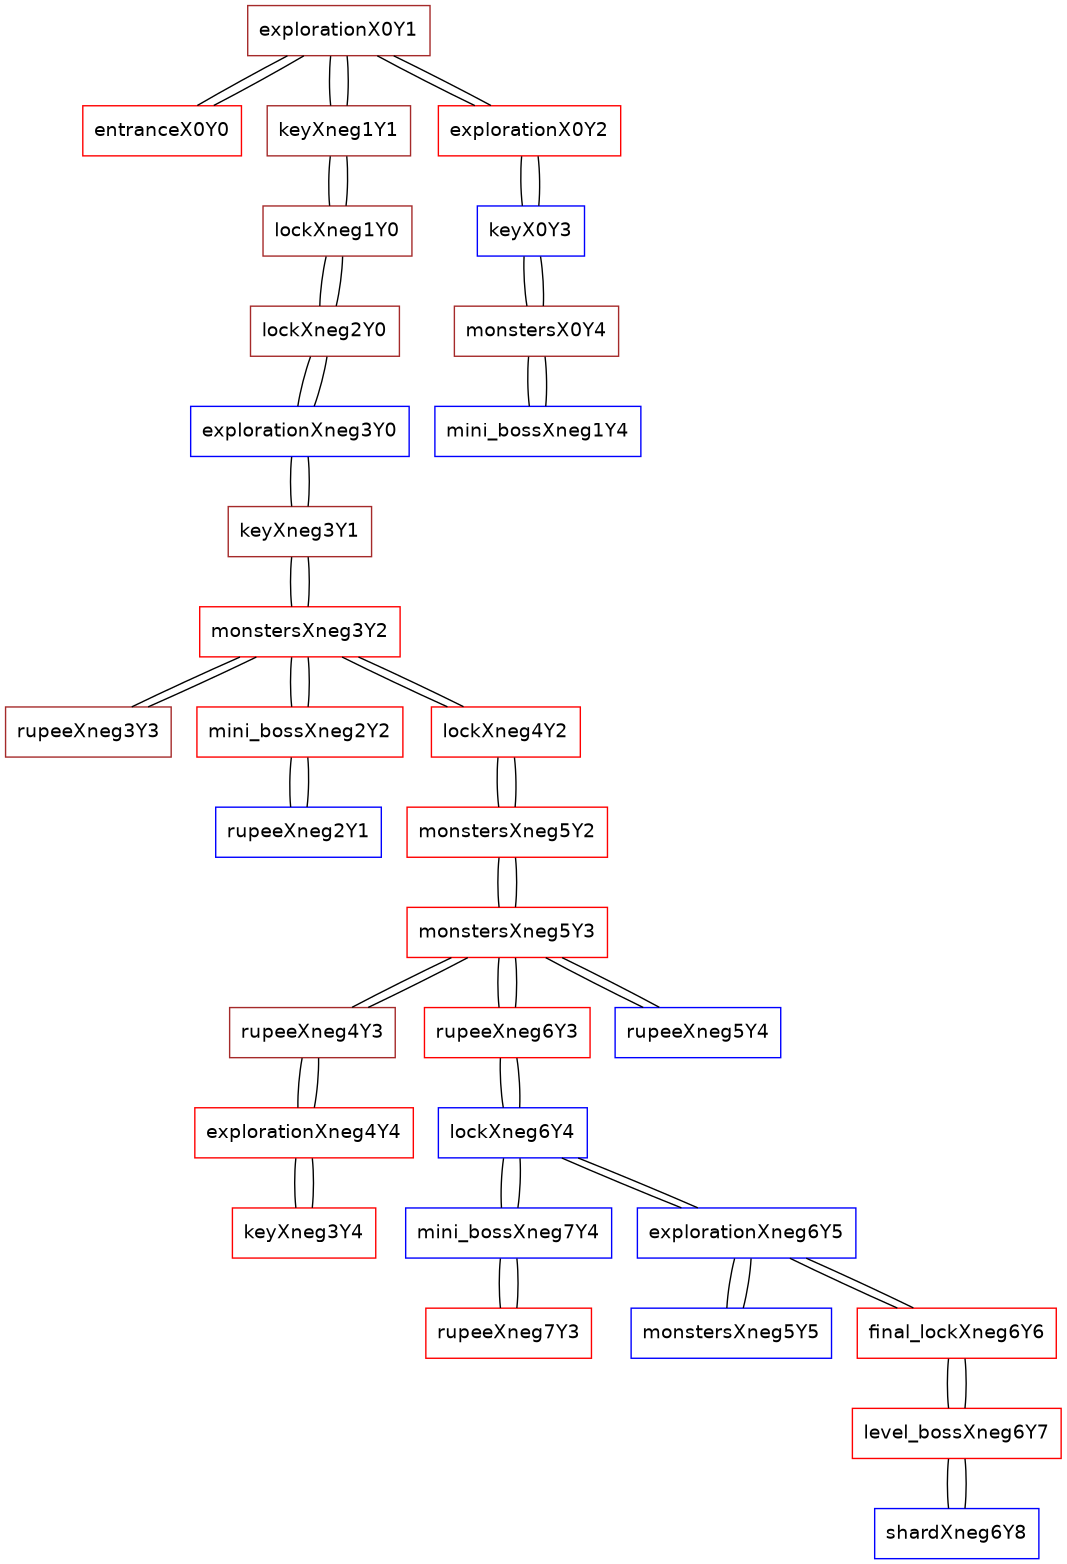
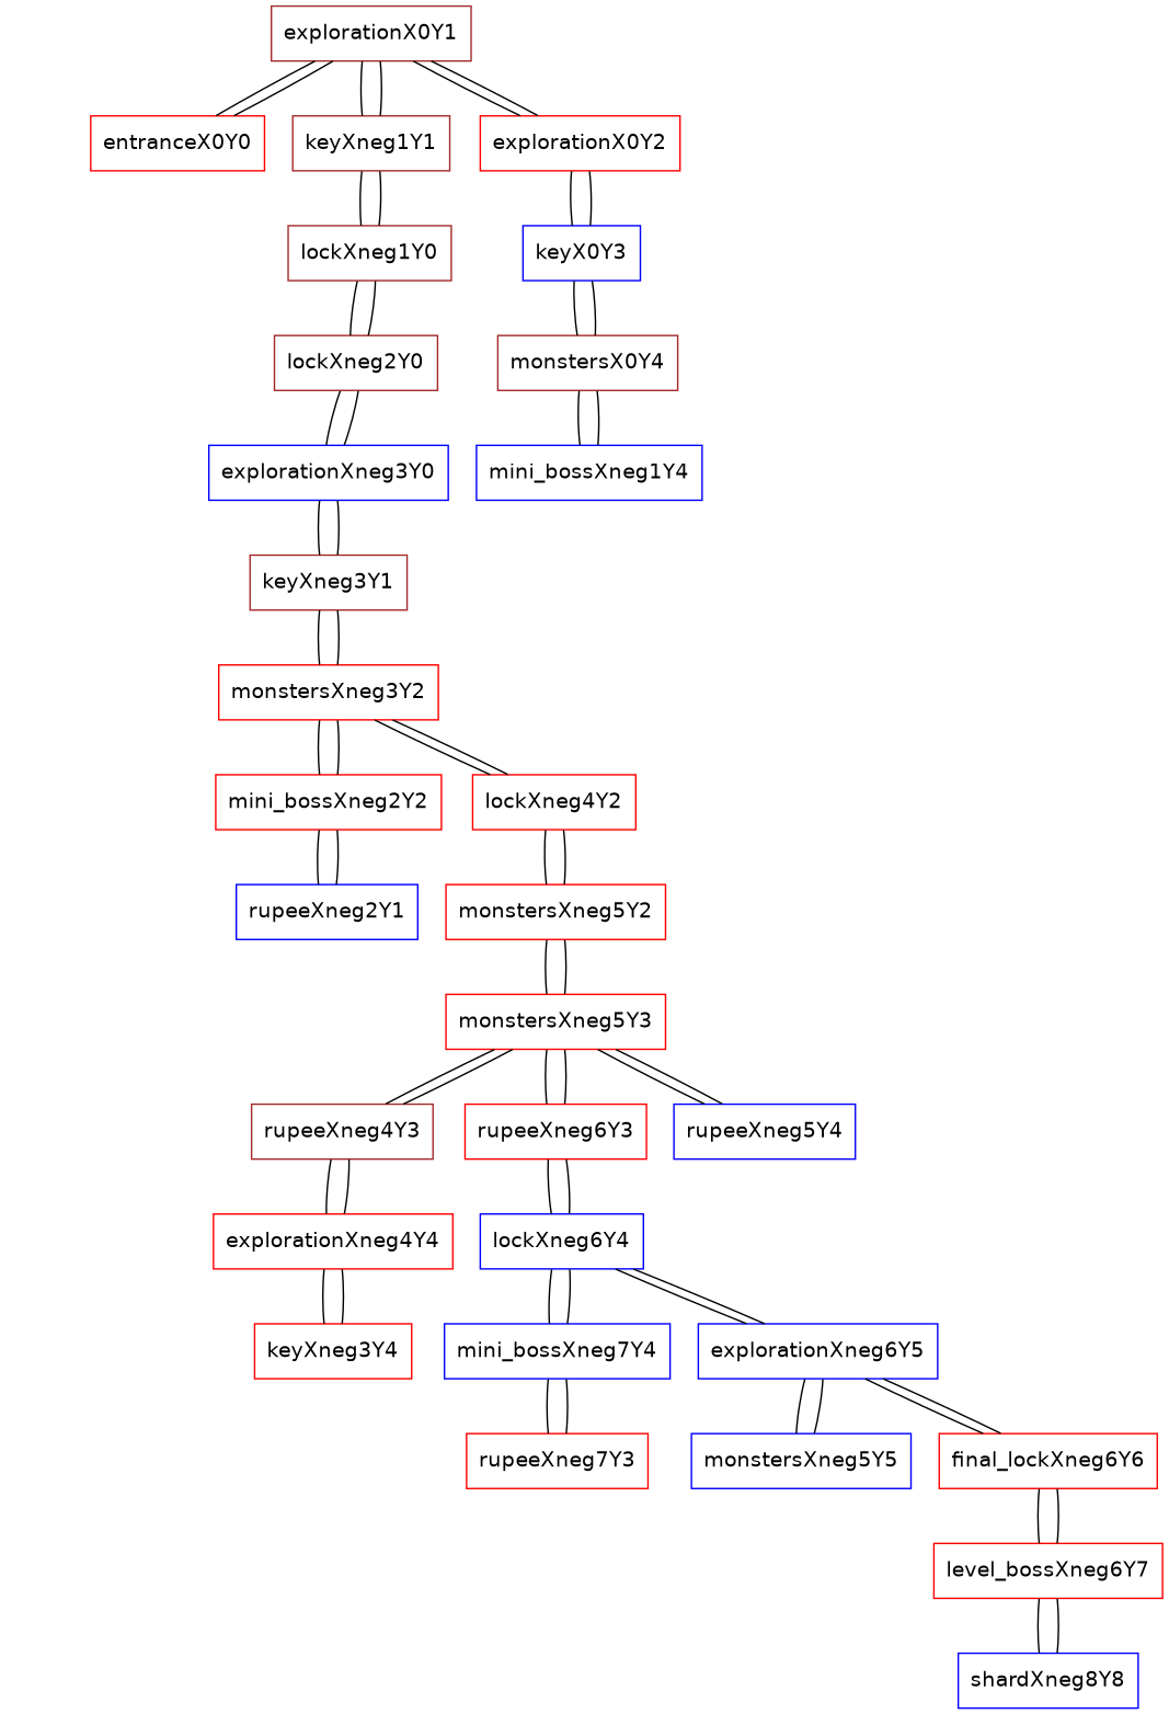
  graph {
    fontname="DejaVu Sans"
    node [color=red fontname="DejaVu Sans" shape=box]
    edge [fontname="DejaVu Sans"]
    explorationX0Y1 [color=brown]
    entranceX0Y0
    keyXneg1Y1 [color=brown]
    explorationX0Y2
    lockXneg1Y0 [color=brown]
    keyX0Y3 [color=blue]
    lockXneg2Y0 [color=brown]
    monstersX0Y4 [color=brown]
    mini_bossXneg1Y4 [color=blue]
    explorationXneg3Y0 [color=blue]
    keyXneg3Y1 [color=brown]
    monstersXneg3Y2
-   rupeeXneg3Y3 [color=brown]
    mini_bossXneg2Y2
    lockXneg4Y2
    rupeeXneg2Y1 [color=blue]
    monstersXneg5Y2
    monstersXneg5Y3
    rupeeXneg4Y3 [color=brown]
    rupeeXneg6Y3
    rupeeXneg5Y4 [color=blue]
    explorationXneg4Y4
    lockXneg6Y4 [color=blue]
    keyXneg3Y4
    mini_bossXneg7Y4 [color=blue]
    explorationXneg6Y5 [color=blue]
    rupeeXneg7Y3
    monstersXneg5Y5 [color=blue]
    final_lockXneg6Y6
    level_bossXneg6Y7
-   shardXneg6Y8 [color=blue]
+   shardXneg6Y8 [color=blue label=shardXneg8Y8]
    explorationX0Y1 -- entranceX0Y0
    explorationX0Y1 -- keyXneg1Y1
    explorationX0Y1 -- explorationX0Y2
    entranceX0Y0 -- explorationX0Y1
    keyXneg1Y1 -- explorationX0Y1
    keyXneg1Y1 -- lockXneg1Y0
    explorationX0Y2 -- explorationX0Y1
    explorationX0Y2 -- keyX0Y3
    lockXneg1Y0 -- keyXneg1Y1
    lockXneg1Y0 -- lockXneg2Y0
    keyX0Y3 -- explorationX0Y2
    keyX0Y3 -- monstersX0Y4
    lockXneg2Y0 -- lockXneg1Y0
    lockXneg2Y0 -- explorationXneg3Y0
    monstersX0Y4 -- keyX0Y3
    monstersX0Y4 -- mini_bossXneg1Y4
    mini_bossXneg1Y4 -- monstersX0Y4
    explorationXneg3Y0 -- lockXneg2Y0
    explorationXneg3Y0 -- keyXneg3Y1
    keyXneg3Y1 -- explorationXneg3Y0
    keyXneg3Y1 -- monstersXneg3Y2
    monstersXneg3Y2 -- keyXneg3Y1
-   monstersXneg3Y2 -- rupeeXneg3Y3
    monstersXneg3Y2 -- mini_bossXneg2Y2
    monstersXneg3Y2 -- lockXneg4Y2
-   rupeeXneg3Y3 -- monstersXneg3Y2
    mini_bossXneg2Y2 -- monstersXneg3Y2
    mini_bossXneg2Y2 -- rupeeXneg2Y1
    lockXneg4Y2 -- monstersXneg3Y2
    lockXneg4Y2 -- monstersXneg5Y2
    rupeeXneg2Y1 -- mini_bossXneg2Y2
    monstersXneg5Y2 -- lockXneg4Y2
    monstersXneg5Y2 -- monstersXneg5Y3
    monstersXneg5Y3 -- monstersXneg5Y2
    monstersXneg5Y3 -- rupeeXneg4Y3
    monstersXneg5Y3 -- rupeeXneg6Y3
    monstersXneg5Y3 -- rupeeXneg5Y4
    rupeeXneg4Y3 -- monstersXneg5Y3
    rupeeXneg4Y3 -- explorationXneg4Y4
    rupeeXneg6Y3 -- monstersXneg5Y3
    rupeeXneg6Y3 -- lockXneg6Y4
    rupeeXneg5Y4 -- monstersXneg5Y3
    explorationXneg4Y4 -- rupeeXneg4Y3
    explorationXneg4Y4 -- keyXneg3Y4
    lockXneg6Y4 -- rupeeXneg6Y3
    lockXneg6Y4 -- mini_bossXneg7Y4
    lockXneg6Y4 -- explorationXneg6Y5
    keyXneg3Y4 -- explorationXneg4Y4
    mini_bossXneg7Y4 -- lockXneg6Y4
    mini_bossXneg7Y4 -- rupeeXneg7Y3
    explorationXneg6Y5 -- lockXneg6Y4
    explorationXneg6Y5 -- monstersXneg5Y5
    explorationXneg6Y5 -- final_lockXneg6Y6
    rupeeXneg7Y3 -- mini_bossXneg7Y4
    monstersXneg5Y5 -- explorationXneg6Y5
    final_lockXneg6Y6 -- explorationXneg6Y5
    final_lockXneg6Y6 -- level_bossXneg6Y7
    level_bossXneg6Y7 -- final_lockXneg6Y6
    level_bossXneg6Y7 -- shardXneg6Y8
    shardXneg6Y8 -- level_bossXneg6Y7
  }
